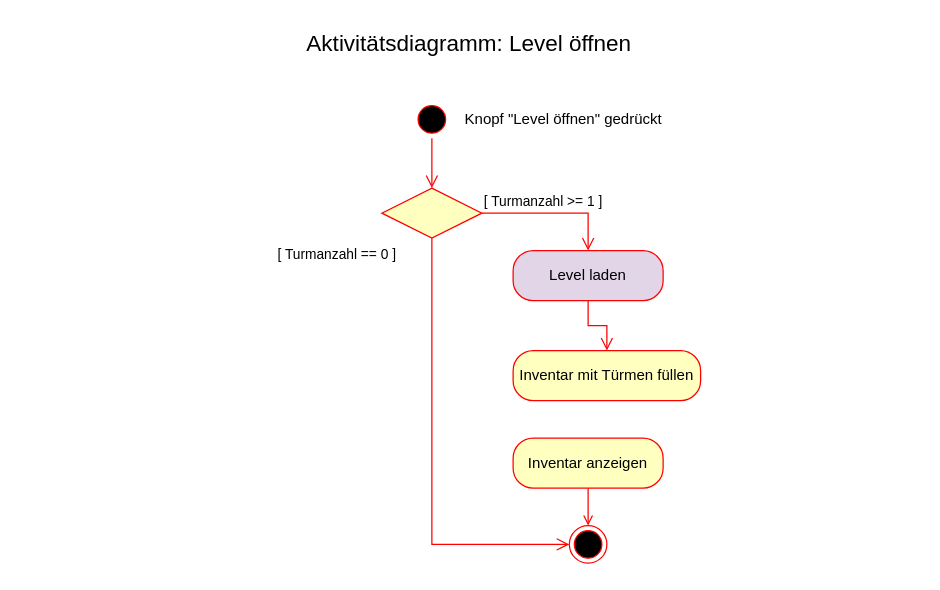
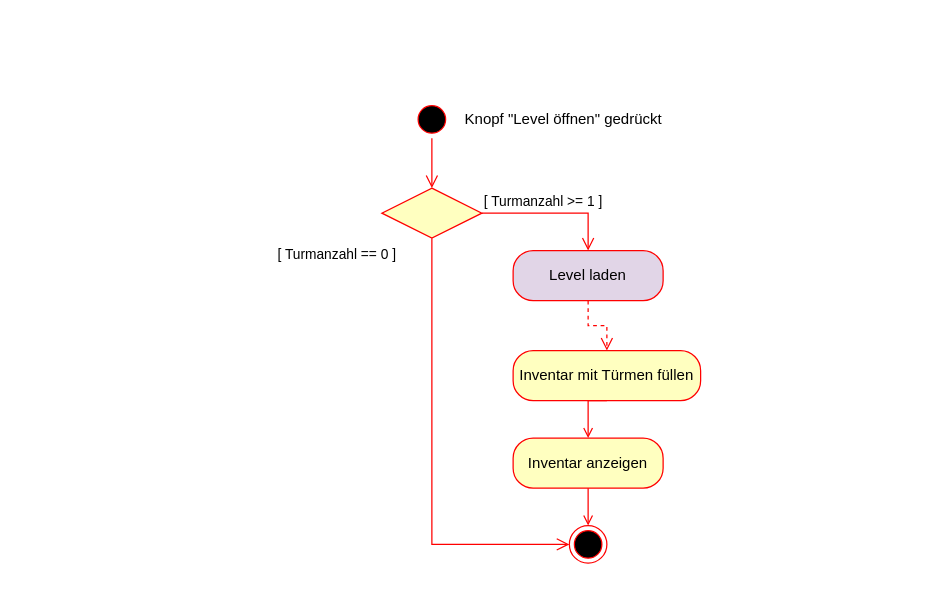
  <mxCell id="0" />
  <mxCell id="1" parent="0" />
  <mxCell id="2" value="" style="ellipse;html=1;shape=startState;fillColor=#000000;strokeColor=#ff0000;" parent="1" vertex="1"><mxGeometry x="330" y="80" width="30" height="30" as="geometry" /></mxCell>
  <mxCell id="3" value="Level laden" style="rounded=1;whiteSpace=wrap;html=1;arcSize=40;fontColor=#000000;fillColor=#e1d5e7;strokeColor=#ff0000;" parent="1" vertex="1"><mxGeometry x="410" y="200" width="120" height="40" as="geometry" /></mxCell>
- <mxCell id="4" value="" style="edgeStyle=orthogonalEdgeStyle;html=1;verticalAlign=bottom;endArrow=open;endSize=8;strokeColor=#ff0000;rounded=0;entryX=0.5;entryY=0;entryDx=0;entryDy=0;" parent="1" source="3" target="6" edge="1"><mxGeometry relative="1" as="geometry"><mxPoint x="470" y="280" as="targetPoint" /></mxGeometry></mxCell>
+ <mxCell id="4" value="" style="edgeStyle=orthogonalEdgeStyle;html=1;verticalAlign=bottom;endArrow=open;endSize=8;strokeColor=#ff0000;rounded=0;entryX=0.5;entryY=0;entryDx=0;entryDy=0;dashed=1;" parent="1" source="3" target="6" edge="1"><mxGeometry relative="1" as="geometry"><mxPoint x="470" y="280" as="targetPoint" /></mxGeometry></mxCell>
+ <mxCell id="5" style="edgeStyle=orthogonalEdgeStyle;rounded=0;orthogonalLoop=1;jettySize=auto;html=1;exitX=0.5;exitY=1;exitDx=0;exitDy=0;strokeColor=#FF0000;endArrow=open;endFill=0;entryX=0.5;entryY=0;entryDx=0;entryDy=0;" parent="1" source="6" target="9" edge="1"><mxGeometry relative="1" as="geometry"><mxPoint x="470" y="350" as="targetPoint" /></mxGeometry></mxCell>
  <mxCell id="6" value="Inventar mit Türmen füllen" style="rounded=1;whiteSpace=wrap;html=1;arcSize=40;fontColor=#000000;fillColor=#ffffc0;strokeColor=#ff0000;" parent="1" vertex="1"><mxGeometry x="410" y="280" width="150" height="40" as="geometry" /></mxCell>
  <mxCell id="7" value="" style="ellipse;html=1;shape=endState;fillColor=#000000;strokeColor=#ff0000;" parent="1" vertex="1"><mxGeometry x="455" y="420" width="30" height="30" as="geometry" /></mxCell>
  <mxCell id="8" value="Knopf &quot;Level öffnen&quot; gedrückt" style="text;html=1;align=center;verticalAlign=middle;resizable=0;points=[];autosize=1;strokeColor=none;fillColor=none;" parent="1" vertex="1"><mxGeometry x="360" y="80" width="180" height="30" as="geometry" /></mxCell>
  <mxCell id="9" value="Inventar anzeigen" style="rounded=1;whiteSpace=wrap;html=1;arcSize=40;fontColor=#000000;fillColor=#ffffc0;strokeColor=#ff0000;" parent="1" vertex="1"><mxGeometry x="410" y="350" width="120" height="40" as="geometry" /></mxCell>
  <mxCell id="10" style="edgeStyle=orthogonalEdgeStyle;rounded=0;orthogonalLoop=1;jettySize=auto;html=1;exitX=0.5;exitY=1;exitDx=0;exitDy=0;strokeColor=#FF0000;endArrow=open;endFill=0;entryX=0.5;entryY=0;entryDx=0;entryDy=0;" parent="1" source="9" target="7" edge="1"><mxGeometry relative="1" as="geometry"><mxPoint x="480" y="330" as="sourcePoint" /><mxPoint x="480" y="360" as="targetPoint" /></mxGeometry></mxCell>
  <mxCell id="11" value="" style="rhombus;whiteSpace=wrap;html=1;fontColor=#000000;fillColor=#ffffc0;strokeColor=#ff0000;" parent="1" vertex="1"><mxGeometry x="305" y="150" width="80" height="40" as="geometry" /></mxCell>
  <mxCell id="12" value="[ Turmanzahl &amp;gt;= 1 ]" style="edgeStyle=orthogonalEdgeStyle;html=1;align=left;verticalAlign=bottom;endArrow=open;endSize=8;strokeColor=#ff0000;rounded=0;entryX=0.5;entryY=0;entryDx=0;entryDy=0;" parent="1" source="11" target="3" edge="1"><mxGeometry x="-1" relative="1" as="geometry"><mxPoint x="485" y="170" as="targetPoint" /><mxPoint as="offset" /></mxGeometry></mxCell>
  <mxCell id="13" value="[ Turmanzahl == 0 ]" style="edgeStyle=orthogonalEdgeStyle;html=1;align=left;verticalAlign=top;endArrow=open;endSize=8;strokeColor=#ff0000;rounded=0;entryX=0;entryY=0.5;entryDx=0;entryDy=0;exitX=0.5;exitY=1;exitDx=0;exitDy=0;" parent="1" source="11" target="7" edge="1"><mxGeometry x="-1" y="-125" relative="1" as="geometry"><mxPoint x="345" y="250" as="targetPoint" /><mxPoint as="offset" /></mxGeometry></mxCell>
  <mxCell id="14" value="" style="edgeStyle=orthogonalEdgeStyle;html=1;verticalAlign=bottom;endArrow=open;endSize=8;strokeColor=#ff0000;rounded=0;entryX=0.5;entryY=0;entryDx=0;entryDy=0;exitX=0.5;exitY=1;exitDx=0;exitDy=0;" parent="1" source="2" target="11" edge="1"><mxGeometry relative="1" as="geometry"><mxPoint x="480" y="290" as="targetPoint" /><mxPoint x="480" y="250" as="sourcePoint" /></mxGeometry></mxCell>
- <mxCell id="15" value="Aktivitätsdiagramm: Level öffnen" style="text;html=1;strokeColor=none;fillColor=none;align=center;verticalAlign=middle;whiteSpace=wrap;rounded=0;fontSize=18;" vertex="1" parent="1"><mxGeometry x="20" y="20" width="710" height="30" as="geometry" /></mxCell>
